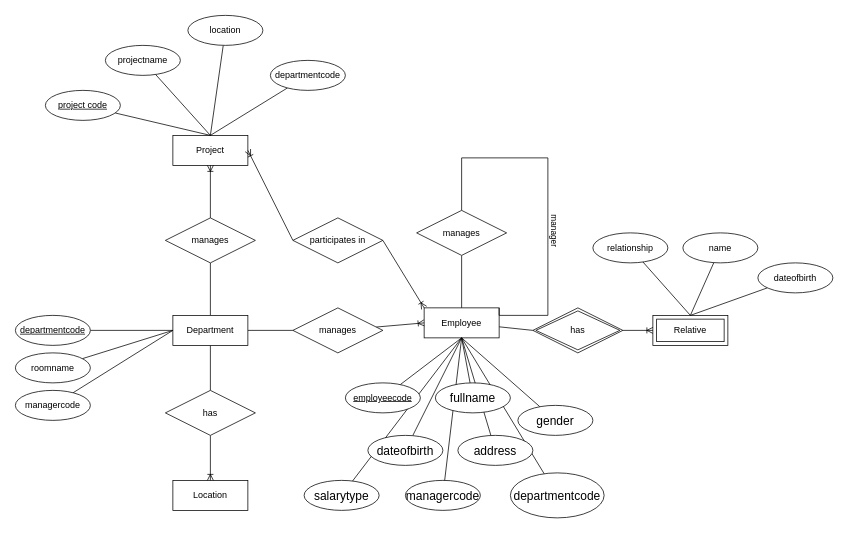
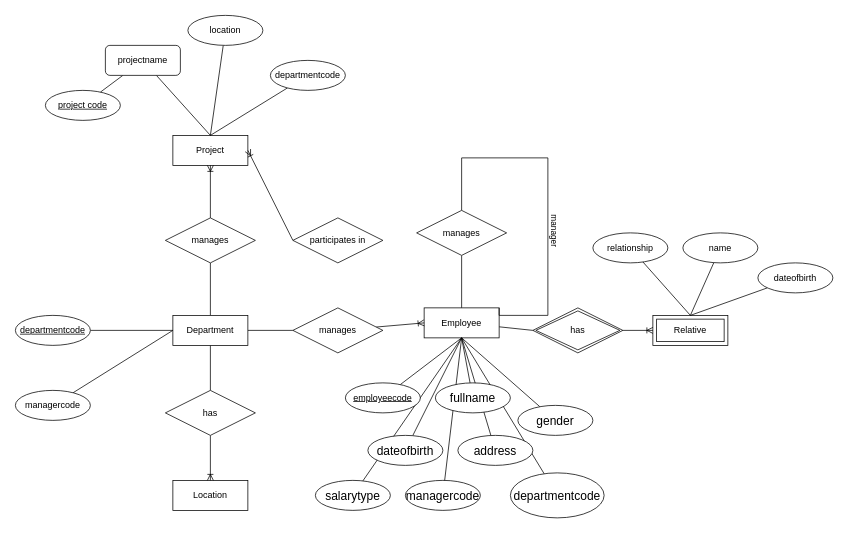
  <mxCell id="0" />
  <mxCell id="1" parent="0" />
  <mxCell id="2" value="&lt;span style=&quot;font-size: 16px;&quot;&gt;managercode&lt;/span&gt;" style="ellipse;whiteSpace=wrap;html=1;align=center;" vertex="1" parent="1"><mxGeometry x="540" y="640" width="100" height="40" as="geometry" /></mxCell>
  <mxCell id="3" style="edgeStyle=none;rounded=0;orthogonalLoop=1;jettySize=auto;html=1;entryX=0;entryY=0.5;entryDx=0;entryDy=0;endArrow=none;endFill=0;" edge="1" parent="1" source="5" target="23"><mxGeometry relative="1" as="geometry"><mxPoint x="710" y="440" as="targetPoint" /></mxGeometry></mxCell>
  <mxCell id="4" style="edgeStyle=none;rounded=0;orthogonalLoop=1;jettySize=auto;html=1;entryX=0.5;entryY=1;entryDx=0;entryDy=0;endArrow=none;endFill=0;startArrow=none;startFill=0;" edge="1" parent="1" source="5" target="61"><mxGeometry relative="1" as="geometry" /></mxCell>
  <mxCell id="5" value="Employee" style="whiteSpace=wrap;html=1;align=center;" vertex="1" parent="1"><mxGeometry x="565" y="410" width="100" height="40" as="geometry" /></mxCell>
  <mxCell id="6" style="edgeStyle=none;rounded=0;orthogonalLoop=1;jettySize=auto;html=1;entryX=0;entryY=0.5;entryDx=0;entryDy=0;endArrow=none;endFill=0;" edge="1" parent="1" source="9" target="14"><mxGeometry relative="1" as="geometry" /></mxCell>
  <mxCell id="7" style="edgeStyle=none;rounded=0;orthogonalLoop=1;jettySize=auto;html=1;entryX=0.5;entryY=0;entryDx=0;entryDy=0;endArrow=none;endFill=0;" edge="1" parent="1" source="9" target="16"><mxGeometry relative="1" as="geometry" /></mxCell>
  <mxCell id="8" style="edgeStyle=none;rounded=0;orthogonalLoop=1;jettySize=auto;html=1;entryX=0.5;entryY=1;entryDx=0;entryDy=0;endArrow=none;endFill=0;" edge="1" parent="1" source="9" target="18"><mxGeometry relative="1" as="geometry" /></mxCell>
  <mxCell id="9" value="Department" style="whiteSpace=wrap;html=1;align=center;" vertex="1" parent="1"><mxGeometry x="230" y="420" width="100" height="40" as="geometry" /></mxCell>
  <mxCell id="10" value="Location" style="whiteSpace=wrap;html=1;align=center;" vertex="1" parent="1"><mxGeometry x="230" y="640" width="100" height="40" as="geometry" /></mxCell>
  <mxCell id="11" value="Project" style="whiteSpace=wrap;html=1;align=center;" vertex="1" parent="1"><mxGeometry x="230" y="180" width="100" height="40" as="geometry" /></mxCell>
  <mxCell id="12" value="Relative" style="shape=ext;margin=3;double=1;whiteSpace=wrap;html=1;align=center;" vertex="1" parent="1"><mxGeometry x="870" y="420" width="100" height="40" as="geometry" /></mxCell>
  <mxCell id="13" style="edgeStyle=none;rounded=0;orthogonalLoop=1;jettySize=auto;html=1;entryX=0;entryY=0.5;entryDx=0;entryDy=0;endArrow=ERoneToMany;endFill=0;" edge="1" parent="1" source="14" target="5"><mxGeometry relative="1" as="geometry" /></mxCell>
  <mxCell id="14" value="manages" style="shape=rhombus;perimeter=rhombusPerimeter;whiteSpace=wrap;html=1;align=center;" vertex="1" parent="1"><mxGeometry x="390" y="410" width="120" height="60" as="geometry" /></mxCell>
  <mxCell id="15" style="edgeStyle=none;rounded=0;orthogonalLoop=1;jettySize=auto;html=1;entryX=0.5;entryY=0;entryDx=0;entryDy=0;endArrow=ERoneToMany;endFill=0;" edge="1" parent="1" source="16" target="10"><mxGeometry relative="1" as="geometry" /></mxCell>
  <mxCell id="16" value="has" style="shape=rhombus;perimeter=rhombusPerimeter;whiteSpace=wrap;html=1;align=center;" vertex="1" parent="1"><mxGeometry x="220" y="520" width="120" height="60" as="geometry" /></mxCell>
  <mxCell id="17" style="edgeStyle=none;rounded=0;orthogonalLoop=1;jettySize=auto;html=1;entryX=0.5;entryY=1;entryDx=0;entryDy=0;endArrow=ERoneToMany;endFill=0;" edge="1" parent="1" source="18" target="11"><mxGeometry relative="1" as="geometry" /></mxCell>
  <mxCell id="18" value="manages" style="shape=rhombus;perimeter=rhombusPerimeter;whiteSpace=wrap;html=1;align=center;" vertex="1" parent="1"><mxGeometry x="220" y="290" width="120" height="60" as="geometry" /></mxCell>
  <mxCell id="19" style="edgeStyle=none;rounded=0;orthogonalLoop=1;jettySize=auto;html=1;exitX=0;exitY=0.5;exitDx=0;exitDy=0;entryX=1;entryY=0.5;entryDx=0;entryDy=0;endArrow=ERoneToMany;endFill=0;" edge="1" parent="1" source="21" target="11"><mxGeometry relative="1" as="geometry" /></mxCell>
- <mxCell id="20" style="edgeStyle=none;rounded=0;orthogonalLoop=1;jettySize=auto;html=1;exitX=1;exitY=0.5;exitDx=0;exitDy=0;entryX=0;entryY=0;entryDx=0;entryDy=0;endArrow=ERoneToMany;endFill=0;" edge="1" parent="1" source="21" target="5"><mxGeometry relative="1" as="geometry" /></mxCell>
  <mxCell id="21" value="&lt;span style=&quot;text-indent: -24px;&quot;&gt;participates in&lt;/span&gt;" style="shape=rhombus;perimeter=rhombusPerimeter;whiteSpace=wrap;html=1;align=center;" vertex="1" parent="1"><mxGeometry x="390" y="290" width="120" height="60" as="geometry" /></mxCell>
  <mxCell id="22" style="edgeStyle=none;rounded=0;orthogonalLoop=1;jettySize=auto;html=1;entryX=0;entryY=0.5;entryDx=0;entryDy=0;endArrow=ERoneToMany;endFill=0;exitX=1;exitY=0.5;exitDx=0;exitDy=0;" edge="1" parent="1" source="23" target="12"><mxGeometry relative="1" as="geometry"><mxPoint x="830" y="440" as="sourcePoint" /></mxGeometry></mxCell>
  <mxCell id="23" value="has" style="shape=rhombus;double=1;perimeter=rhombusPerimeter;whiteSpace=wrap;html=1;align=center;" vertex="1" parent="1"><mxGeometry x="710" y="410" width="120" height="60" as="geometry" /></mxCell>
  <mxCell id="24" style="edgeStyle=none;rounded=0;orthogonalLoop=1;jettySize=auto;html=1;entryX=0.5;entryY=1;entryDx=0;entryDy=0;endArrow=none;endFill=0;" edge="1" parent="1" source="38" target="5"><mxGeometry relative="1" as="geometry" /></mxCell>
  <mxCell id="25" style="edgeStyle=none;rounded=0;orthogonalLoop=1;jettySize=auto;html=1;entryX=0.5;entryY=1;entryDx=0;entryDy=0;endArrow=none;endFill=0;" edge="1" parent="1" source="33" target="5"><mxGeometry relative="1" as="geometry" /></mxCell>
  <mxCell id="26" style="edgeStyle=none;rounded=0;orthogonalLoop=1;jettySize=auto;html=1;entryX=0.5;entryY=1;entryDx=0;entryDy=0;endArrow=none;endFill=0;" edge="1" parent="1" source="37" target="5"><mxGeometry relative="1" as="geometry" /></mxCell>
  <mxCell id="27" style="edgeStyle=none;rounded=0;orthogonalLoop=1;jettySize=auto;html=1;entryX=0.5;entryY=1;entryDx=0;entryDy=0;endArrow=none;endFill=0;" edge="1" parent="1" source="34" target="5"><mxGeometry relative="1" as="geometry" /></mxCell>
  <mxCell id="28" style="edgeStyle=none;rounded=0;orthogonalLoop=1;jettySize=auto;html=1;entryX=0.5;entryY=1;entryDx=0;entryDy=0;endArrow=none;endFill=0;" edge="1" parent="1" source="29" target="5"><mxGeometry relative="1" as="geometry" /></mxCell>
  <mxCell id="29" value="&lt;span style=&quot;font-size: 16px;&quot;&gt;gender&lt;/span&gt;" style="ellipse;whiteSpace=wrap;html=1;align=center;" vertex="1" parent="1"><mxGeometry x="690" y="540" width="100" height="40" as="geometry" /></mxCell>
  <mxCell id="30" style="edgeStyle=none;rounded=0;orthogonalLoop=1;jettySize=auto;html=1;entryX=0.5;entryY=1;entryDx=0;entryDy=0;endArrow=none;endFill=0;" edge="1" parent="1" source="2" target="5"><mxGeometry relative="1" as="geometry" /></mxCell>
  <mxCell id="31" style="edgeStyle=none;rounded=0;orthogonalLoop=1;jettySize=auto;html=1;entryX=0.5;entryY=1;entryDx=0;entryDy=0;endArrow=none;endFill=0;" edge="1" parent="1" source="32" target="5"><mxGeometry relative="1" as="geometry" /></mxCell>
  <mxCell id="32" value="&lt;span style=&quot;font-size: 16px;&quot;&gt;departmentcode&lt;/span&gt;" style="ellipse;whiteSpace=wrap;html=1;align=center;" vertex="1" parent="1"><mxGeometry x="680" y="630" width="125" height="60" as="geometry" /></mxCell>
  <mxCell id="33" value="&lt;span style=&quot;font-size:12.0pt;line-height:107%;&lt;br/&gt;font-family:&amp;quot;Times New Roman&amp;quot;,serif;mso-fareast-font-family:Aptos;mso-fareast-theme-font:&lt;br/&gt;minor-latin;mso-bidi-font-family:Calibri;mso-ansi-language:EN-US;mso-fareast-language:&lt;br/&gt;EN-US;mso-bidi-language:AR-SA&quot;&gt;fullname&lt;/span&gt;" style="ellipse;whiteSpace=wrap;html=1;align=center;" vertex="1" parent="1"><mxGeometry x="580" y="510" width="100" height="40" as="geometry" /></mxCell>
  <mxCell id="34" value="&lt;span style=&quot;font-size: 16px;&quot;&gt;address&lt;/span&gt;" style="ellipse;whiteSpace=wrap;html=1;align=center;" vertex="1" parent="1"><mxGeometry x="610" y="580" width="100" height="40" as="geometry" /></mxCell>
  <mxCell id="35" style="edgeStyle=none;rounded=0;orthogonalLoop=1;jettySize=auto;html=1;entryX=0.5;entryY=1;entryDx=0;entryDy=0;endArrow=none;endFill=0;" edge="1" parent="1" source="36" target="5"><mxGeometry relative="1" as="geometry" /></mxCell>
- <mxCell id="36" value="&lt;span style=&quot;font-size: 16px;&quot;&gt;salarytype&lt;/span&gt;" style="ellipse;whiteSpace=wrap;html=1;align=center;" vertex="1" parent="1"><mxGeometry x="405" y="640" width="100" height="40" as="geometry" /></mxCell>
+ <mxCell id="36" value="&lt;span style=&quot;font-size: 16px;&quot;&gt;salarytype&lt;/span&gt;" style="ellipse;whiteSpace=wrap;html=1;align=center;" vertex="1" parent="1"><mxGeometry x="420" y="640" width="100" height="40" as="geometry" /></mxCell>
  <mxCell id="37" value="&lt;span style=&quot;font-size: 16px;&quot;&gt;dateofbirth&lt;/span&gt;" style="ellipse;whiteSpace=wrap;html=1;align=center;" vertex="1" parent="1"><mxGeometry x="490" y="580" width="100" height="40" as="geometry" /></mxCell>
  <mxCell id="38" value="employeecode" style="ellipse;whiteSpace=wrap;html=1;align=center;fontStyle=4;" vertex="1" parent="1"><mxGeometry x="460" y="510" width="100" height="40" as="geometry" /></mxCell>
  <mxCell id="39" style="edgeStyle=none;rounded=0;orthogonalLoop=1;jettySize=auto;html=1;entryX=0;entryY=0.5;entryDx=0;entryDy=0;endArrow=none;endFill=0;" edge="1" parent="1" source="40" target="9"><mxGeometry relative="1" as="geometry" /></mxCell>
  <mxCell id="40" value="departmentcode" style="ellipse;whiteSpace=wrap;html=1;align=center;fontStyle=4;" vertex="1" parent="1"><mxGeometry x="20" y="420" width="100" height="40" as="geometry" /></mxCell>
- <mxCell id="41" style="edgeStyle=none;rounded=0;orthogonalLoop=1;jettySize=auto;html=1;entryX=0;entryY=0.5;entryDx=0;entryDy=0;endArrow=none;endFill=0;" edge="1" parent="1" source="42" target="9"><mxGeometry relative="1" as="geometry" /></mxCell>
- <mxCell id="42" value="roomname" style="ellipse;whiteSpace=wrap;html=1;align=center;" vertex="1" parent="1"><mxGeometry x="20" y="470" width="100" height="40" as="geometry" /></mxCell>
  <mxCell id="43" style="edgeStyle=none;rounded=0;orthogonalLoop=1;jettySize=auto;html=1;entryX=0;entryY=0.5;entryDx=0;entryDy=0;endArrow=none;endFill=0;" edge="1" parent="1" source="44" target="9"><mxGeometry relative="1" as="geometry" /></mxCell>
  <mxCell id="44" value="managercode" style="ellipse;whiteSpace=wrap;html=1;align=center;" vertex="1" parent="1"><mxGeometry x="20" y="520" width="100" height="40" as="geometry" /></mxCell>
- <mxCell id="45" style="edgeStyle=none;rounded=0;orthogonalLoop=1;jettySize=auto;html=1;entryX=0.5;entryY=0;entryDx=0;entryDy=0;endArrow=none;endFill=0;" edge="1" parent="1" source="46" target="11"><mxGeometry relative="1" as="geometry" /></mxCell>
+ <mxCell id="45" style="edgeStyle=none;rounded=0;orthogonalLoop=1;jettySize=auto;html=1;endArrow=none;endFill=0;" edge="1" parent="1" source="46" target="48"><mxGeometry relative="1" as="geometry" /></mxCell>
  <mxCell id="46" value="project code" style="ellipse;whiteSpace=wrap;html=1;align=center;fontStyle=4;" vertex="1" parent="1"><mxGeometry x="60" y="120" width="100" height="40" as="geometry" /></mxCell>
  <mxCell id="47" style="edgeStyle=none;rounded=0;orthogonalLoop=1;jettySize=auto;html=1;entryX=0.5;entryY=0;entryDx=0;entryDy=0;endArrow=none;endFill=0;" edge="1" parent="1" source="48" target="11"><mxGeometry relative="1" as="geometry" /></mxCell>
- <mxCell id="48" value="projectname" style="ellipse;whiteSpace=wrap;html=1;align=center;fontStyle=0;" vertex="1" parent="1"><mxGeometry y="60" width="100" height="40" as="geometry" x="140" /></mxCell>
+ <mxCell id="48" value="projectname" style="whiteSpace=wrap;html=1;align=center;fontStyle=0;rounded=1;" vertex="1" parent="1"><mxGeometry y="60" width="100" height="40" as="geometry" x="140" /></mxCell>
  <mxCell id="49" style="edgeStyle=none;rounded=0;orthogonalLoop=1;jettySize=auto;html=1;entryX=0.5;entryY=0;entryDx=0;entryDy=0;endArrow=none;endFill=0;" edge="1" parent="1" source="50" target="11"><mxGeometry relative="1" as="geometry" /></mxCell>
  <mxCell id="50" value="location" style="ellipse;whiteSpace=wrap;html=1;align=center;fontStyle=0;" vertex="1" parent="1"><mxGeometry x="250" y="20" width="100" height="40" as="geometry" /></mxCell>
  <mxCell id="51" style="edgeStyle=none;rounded=0;orthogonalLoop=1;jettySize=auto;html=1;entryX=0.5;entryY=0;entryDx=0;entryDy=0;endArrow=none;endFill=0;" edge="1" parent="1" source="52" target="11"><mxGeometry relative="1" as="geometry" /></mxCell>
  <mxCell id="52" value="departmentcode" style="ellipse;whiteSpace=wrap;html=1;align=center;fontStyle=0;" vertex="1" parent="1"><mxGeometry x="360" y="80" width="100" height="40" as="geometry" /></mxCell>
  <mxCell id="53" style="edgeStyle=none;rounded=0;orthogonalLoop=1;jettySize=auto;html=1;entryX=0.5;entryY=0;entryDx=0;entryDy=0;endArrow=none;endFill=0;" edge="1" parent="1" source="54" target="12"><mxGeometry relative="1" as="geometry" /></mxCell>
  <mxCell id="54" value="name" style="ellipse;whiteSpace=wrap;html=1;align=center;" vertex="1" parent="1"><mxGeometry x="910" y="310" width="100" height="40" as="geometry" /></mxCell>
  <mxCell id="55" style="edgeStyle=none;rounded=0;orthogonalLoop=1;jettySize=auto;html=1;entryX=0.5;entryY=0;entryDx=0;entryDy=0;endArrow=none;endFill=0;" edge="1" parent="1" source="56" target="12"><mxGeometry relative="1" as="geometry" /></mxCell>
  <mxCell id="56" value="dateofbirth" style="ellipse;whiteSpace=wrap;html=1;align=center;" vertex="1" parent="1"><mxGeometry x="1010" y="350" width="100" height="40" as="geometry" /></mxCell>
  <mxCell id="57" style="edgeStyle=none;rounded=0;orthogonalLoop=1;jettySize=auto;html=1;entryX=0.5;entryY=0;entryDx=0;entryDy=0;endArrow=none;endFill=0;" edge="1" parent="1" source="58" target="12"><mxGeometry relative="1" as="geometry" /></mxCell>
  <mxCell id="58" value="relationship" style="ellipse;whiteSpace=wrap;html=1;align=center;" vertex="1" parent="1"><mxGeometry x="790" y="310" width="100" height="40" as="geometry" /></mxCell>
  <mxCell id="59" style="edgeStyle=orthogonalEdgeStyle;rounded=0;orthogonalLoop=1;jettySize=auto;html=1;entryX=1;entryY=0;entryDx=0;entryDy=0;exitX=0.5;exitY=0;exitDx=0;exitDy=0;endArrow=none;endFill=0;" edge="1" parent="1" source="61" target="5"><mxGeometry relative="1" as="geometry"><mxPoint x="680" y="310" as="sourcePoint" /><Array as="points"><mxPoint x="615" y="210" /><mxPoint x="730" y="210" /><mxPoint x="730" y="420" /></Array></mxGeometry></mxCell>
  <mxCell id="60" value="manager" style="edgeLabel;html=1;align=center;verticalAlign=middle;resizable=0;points=[];rotation=90;" vertex="1" connectable="0" parent="59"><mxGeometry x="0.193" y="2" relative="1" as="geometry"><mxPoint x="8" y="1" as="offset" /></mxGeometry></mxCell>
  <mxCell id="61" value="manages" style="shape=rhombus;perimeter=rhombusPerimeter;whiteSpace=wrap;html=1;align=center;" vertex="1" parent="1"><mxGeometry x="555" y="280" width="120" height="60" as="geometry" /></mxCell>
